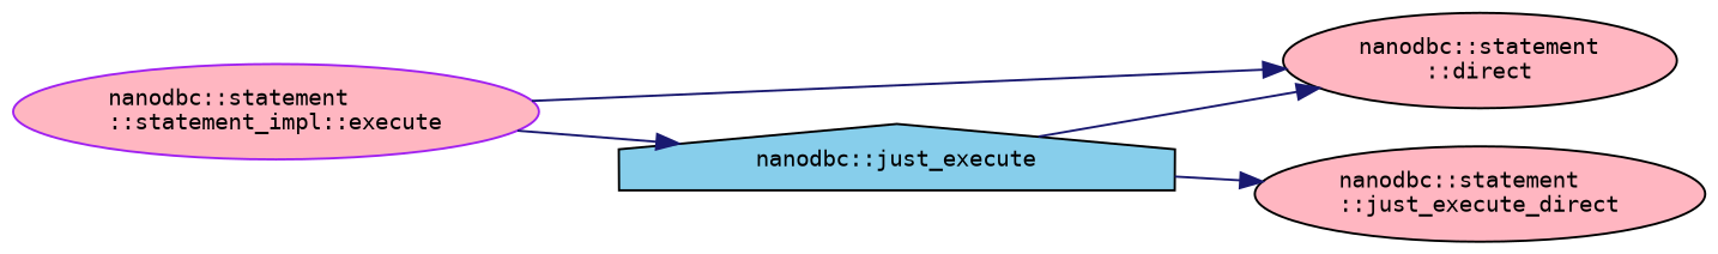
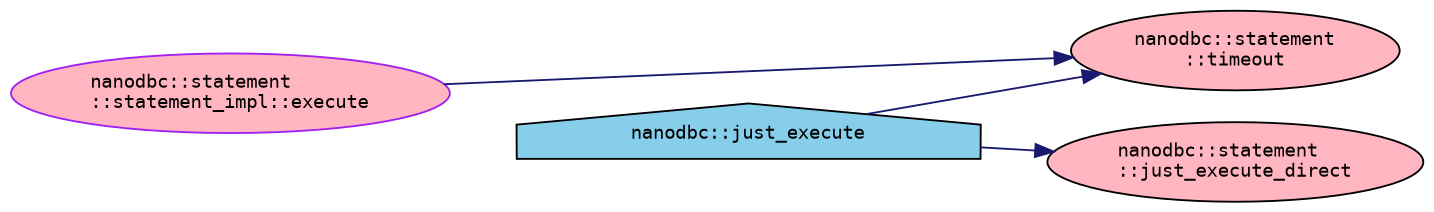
  digraph {
    fontname="DejaVu Sans Mono"
    rankdir=LR
    node [color=black fillcolor=lightpink fontname="DejaVu Sans Mono" fontsize=10 shape=ellipse style=filled]
    edge [color=midnightblue fontname="DejaVu Sans Mono" fontsize=10 labelfontname=Helvetica labelfontsize=10 style=solid]
    n1 [color=purple fontcolor=black height=0.2 label="nanodbc::statement\l::statement_impl::execute" width=0.4]
    n2 [fillcolor=skyblue height=0.2 label="nanodbc::just_execute" shape=house width=0.4]
-   n3 [height=0.2 label="nanodbc::statement\l::direct" width=0.4]
+   n3 [height=0.2 label="nanodbc::statement\l::timeout" width=0.4]
    n4 [height=0.2 label="nanodbc::statement\l::just_execute_direct" width=0.4]
-   n1 -> n2
    n1 -> n3
    n2 -> n3
    n2 -> n4
  }
